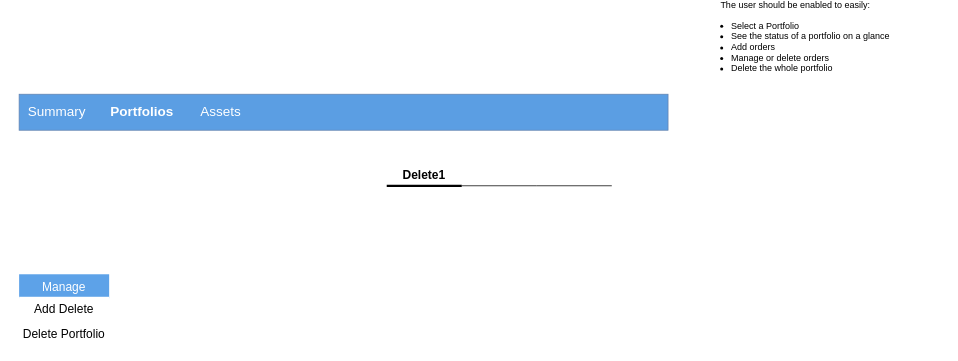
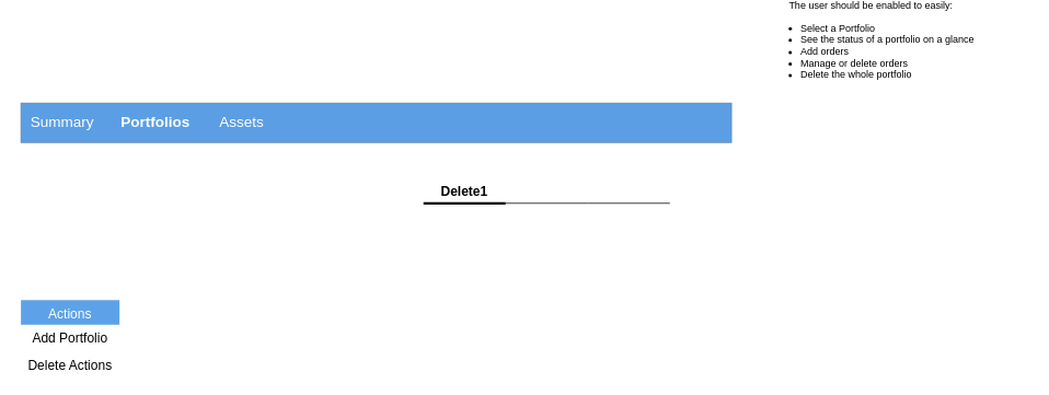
  <mxCell id="0" />
  <mxCell id="1" parent="0" />
  <mxCell id="2" value="&lt;font color=&quot;#ffffff&quot; style=&quot;font-size: 18px;&quot;&gt;&amp;nbsp; Summary&lt;span style=&quot;white-space: pre;&quot;&gt;&#09;&lt;/span&gt;&lt;b&gt;Portfolios&lt;span style=&quot;white-space: pre;&quot;&gt;&#09;&lt;/span&gt;&lt;/b&gt;Assets&lt;/font&gt;" style="rounded=0;whiteSpace=wrap;html=1;align=left;fillColor=#5B9EE3;strokeColor=#6383B0;" parent="1" vertex="1"><mxGeometry x="25" y="110" width="865" height="48" as="geometry" /></mxCell>
  <mxCell id="3" value="The user should be enabled to easily:&lt;br&gt;&lt;ul&gt;&lt;li style=&quot;text-align: left;&quot;&gt;Select a Portfolio&lt;/li&gt;&lt;li style=&quot;text-align: left;&quot;&gt;See the status of a portfolio on a glance&lt;/li&gt;&lt;li style=&quot;text-align: left;&quot;&gt;Add orders&lt;/li&gt;&lt;li style=&quot;text-align: left;&quot;&gt;Manage or delete orders&lt;/li&gt;&lt;li style=&quot;text-align: left;&quot;&gt;Delete the whole portfolio&lt;/li&gt;&lt;/ul&gt;" style="text;html=1;strokeColor=none;fillColor=none;align=center;verticalAlign=middle;whiteSpace=wrap;rounded=0;" parent="1" vertex="1"><mxGeometry x="865" y="20" width="390" height="40" as="geometry" /></mxCell>
  <mxCell id="4" value="" style="group" vertex="1" connectable="0" parent="1"><mxGeometry x="515" y="202" width="300" height="30" as="geometry" /></mxCell>
  <mxCell id="5" value="Delete1" style="text;html=1;strokeColor=none;fillColor=none;align=center;verticalAlign=middle;whiteSpace=wrap;rounded=0;fontStyle=1;fontSize=16;" parent="4" vertex="1"><mxGeometry x="20" width="60" height="30" as="geometry" /></mxCell>
  <mxCell id="6" value="" style="endArrow=none;html=1;rounded=0;strokeWidth=3;" parent="4" edge="1"><mxGeometry width="50" height="50" relative="1" as="geometry"><mxPoint y="30" as="sourcePoint" /><mxPoint x="100" y="30" as="targetPoint" /></mxGeometry></mxCell>
  <mxCell id="7" value="" style="endArrow=none;html=1;rounded=0;strokeWidth=1;fontSize=16;" parent="4" edge="1"><mxGeometry width="50" height="50" relative="1" as="geometry"><mxPoint x="100" y="30" as="sourcePoint" /><mxPoint x="200" y="30" as="targetPoint" /></mxGeometry></mxCell>
  <mxCell id="8" value="" style="endArrow=none;html=1;rounded=0;strokeWidth=1;" parent="4" edge="1"><mxGeometry width="50" height="50" relative="1" as="geometry"><mxPoint x="200" y="30" as="sourcePoint" /><mxPoint x="300" y="30" as="targetPoint" /></mxGeometry></mxCell>
  <mxCell id="9" value="" style="group" vertex="1" connectable="0" parent="1"><mxGeometry x="25" y="350" width="120" height="32" as="geometry" /></mxCell>
  <mxCell id="10" value="" style="rounded=0;whiteSpace=wrap;html=1;strokeWidth=2;fontSize=18;fillColor=#5DA2E8;strokeColor=none;" vertex="1" parent="9"><mxGeometry width="120" height="32" as="geometry" /></mxCell>
- <mxCell id="11" value="Manage" style="text;html=1;strokeColor=none;fillColor=none;align=center;verticalAlign=middle;whiteSpace=wrap;rounded=0;strokeWidth=2;fontSize=16;fontColor=#FFFFFF;" vertex="1" parent="9"><mxGeometry x="30" y="2" width="60" height="30" as="geometry" /></mxCell>
+ <mxCell id="11" value="Actions" style="text;html=1;strokeColor=none;fillColor=none;align=center;verticalAlign=middle;whiteSpace=wrap;rounded=0;strokeWidth=2;fontSize=16;fontColor=#FFFFFF;" vertex="1" parent="9"><mxGeometry x="30" y="2" width="60" height="30" as="geometry" /></mxCell>
  <mxCell id="12" value="" style="group" vertex="1" connectable="0" parent="1"><mxGeometry x="25" y="380" width="120" height="32" as="geometry" /></mxCell>
  <mxCell id="13" value="" style="rounded=0;whiteSpace=wrap;html=1;strokeWidth=2;fontSize=16;strokeColor=none;" vertex="1" parent="12"><mxGeometry width="120" height="32" as="geometry" /></mxCell>
- <mxCell id="14" value="Add Delete" style="text;html=1;strokeColor=none;fillColor=none;align=center;verticalAlign=middle;whiteSpace=wrap;rounded=0;strokeWidth=2;fontSize=16;fontColor=#000000;" vertex="1" parent="12"><mxGeometry x="10" y="1" width="100" height="30" as="geometry" /></mxCell>
+ <mxCell id="14" value="Add Portfolio" style="text;html=1;strokeColor=none;fillColor=none;align=center;verticalAlign=middle;whiteSpace=wrap;rounded=0;strokeWidth=2;fontSize=16;fontColor=#000000;" vertex="1" parent="12"><mxGeometry x="10" y="1" width="100" height="30" as="geometry" /></mxCell>
  <mxCell id="15" value="" style="rounded=0;whiteSpace=wrap;html=1;strokeWidth=2;fontSize=16;strokeColor=none;" vertex="1" parent="1"><mxGeometry x="25" y="412" width="120" height="32" as="geometry" /></mxCell>
- <mxCell id="16" value="Delete Portfolio" style="text;html=1;strokeColor=none;fillColor=none;align=center;verticalAlign=middle;whiteSpace=wrap;rounded=0;strokeWidth=2;fontSize=16;fontColor=#000000;" vertex="1" parent="1"><mxGeometry x="20" y="414" width="130" height="30" as="geometry" /></mxCell>
+ <mxCell id="16" value="Delete Actions" style="text;html=1;strokeColor=none;fillColor=none;align=center;verticalAlign=middle;whiteSpace=wrap;rounded=0;strokeWidth=2;fontSize=16;fontColor=#000000;" vertex="1" parent="1"><mxGeometry x="20" y="414" width="130" height="30" as="geometry" /></mxCell>
